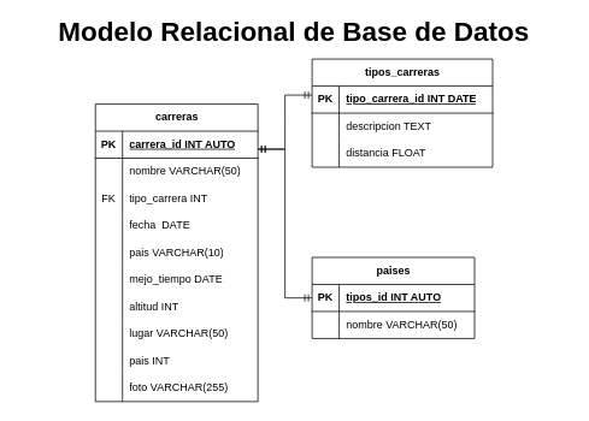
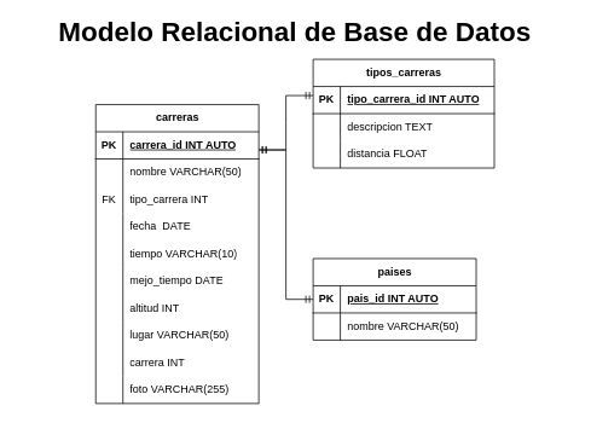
  <mxCell id="0" />
  <mxCell id="1" parent="0" />
  <mxCell id="2" value="carreras" style="shape=table;startSize=30;container=1;collapsible=1;childLayout=tableLayout;fixedRows=1;rowLines=0;fontStyle=1;align=center;resizeLast=1;html=1;" vertex="1" parent="1"><mxGeometry x="105" y="115" width="180" height="330" as="geometry" /></mxCell>
  <mxCell id="3" value="" style="shape=tableRow;horizontal=0;startSize=0;swimlaneHead=0;swimlaneBody=0;fillColor=none;collapsible=0;dropTarget=0;points=[[0,0.5],[1,0.5]];portConstraint=eastwest;top=0;left=0;right=0;bottom=1;" vertex="1" parent="2"><mxGeometry y="30" width="180" height="30" as="geometry" /></mxCell>
  <mxCell id="4" value="PK" style="shape=partialRectangle;connectable=0;fillColor=none;top=0;left=0;bottom=0;right=0;fontStyle=1;overflow=hidden;whiteSpace=wrap;html=1;" vertex="1" parent="3"><mxGeometry width="30" height="30" as="geometry"><mxRectangle width="30" height="30" as="alternateBounds" /></mxGeometry></mxCell>
  <mxCell id="5" value="carrera_id INT AUTO" style="shape=partialRectangle;connectable=0;fillColor=none;top=0;left=0;bottom=0;right=0;align=left;spacingLeft=6;fontStyle=5;overflow=hidden;whiteSpace=wrap;html=1;" vertex="1" parent="3"><mxGeometry x="30" width="150" height="30" as="geometry"><mxRectangle width="150" height="30" as="alternateBounds" /></mxGeometry></mxCell>
  <mxCell id="6" value="" style="shape=tableRow;horizontal=0;startSize=0;swimlaneHead=0;swimlaneBody=0;fillColor=none;collapsible=0;dropTarget=0;points=[[0,0.5],[1,0.5]];portConstraint=eastwest;top=0;left=0;right=0;bottom=0;" vertex="1" parent="2"><mxGeometry y="60" width="180" height="30" as="geometry" /></mxCell>
  <mxCell id="7" value="" style="shape=partialRectangle;connectable=0;fillColor=none;top=0;left=0;bottom=0;right=0;editable=1;overflow=hidden;whiteSpace=wrap;html=1;" vertex="1" parent="6"><mxGeometry width="30" height="30" as="geometry"><mxRectangle width="30" height="30" as="alternateBounds" /></mxGeometry></mxCell>
  <mxCell id="8" value="nombre VARCHAR(50)" style="shape=partialRectangle;connectable=0;fillColor=none;top=0;left=0;bottom=0;right=0;align=left;spacingLeft=6;overflow=hidden;whiteSpace=wrap;html=1;" vertex="1" parent="6"><mxGeometry x="30" width="150" height="30" as="geometry"><mxRectangle width="150" height="30" as="alternateBounds" /></mxGeometry></mxCell>
  <mxCell id="9" value="" style="shape=tableRow;horizontal=0;startSize=0;swimlaneHead=0;swimlaneBody=0;fillColor=none;collapsible=0;dropTarget=0;points=[[0,0.5],[1,0.5]];portConstraint=eastwest;top=0;left=0;right=0;bottom=0;" vertex="1" parent="2"><mxGeometry y="90" width="180" height="30" as="geometry" /></mxCell>
  <mxCell id="10" value="FK" style="shape=partialRectangle;connectable=0;fillColor=none;top=0;left=0;bottom=0;right=0;editable=1;overflow=hidden;whiteSpace=wrap;html=1;" vertex="1" parent="9"><mxGeometry width="30" height="30" as="geometry"><mxRectangle width="30" height="30" as="alternateBounds" /></mxGeometry></mxCell>
  <mxCell id="11" value="tipo_carrera INT" style="shape=partialRectangle;connectable=0;fillColor=none;top=0;left=0;bottom=0;right=0;align=left;spacingLeft=6;overflow=hidden;whiteSpace=wrap;html=1;" vertex="1" parent="9"><mxGeometry x="30" width="150" height="30" as="geometry"><mxRectangle width="150" height="30" as="alternateBounds" /></mxGeometry></mxCell>
  <mxCell id="12" value="" style="shape=tableRow;horizontal=0;startSize=0;swimlaneHead=0;swimlaneBody=0;fillColor=none;collapsible=0;dropTarget=0;points=[[0,0.5],[1,0.5]];portConstraint=eastwest;top=0;left=0;right=0;bottom=0;" vertex="1" parent="2"><mxGeometry y="120" width="180" height="30" as="geometry" /></mxCell>
  <mxCell id="13" value="" style="shape=partialRectangle;connectable=0;fillColor=none;top=0;left=0;bottom=0;right=0;editable=1;overflow=hidden;whiteSpace=wrap;html=1;" vertex="1" parent="12"><mxGeometry width="30" height="30" as="geometry"><mxRectangle width="30" height="30" as="alternateBounds" /></mxGeometry></mxCell>
  <mxCell id="14" value="fecha&amp;nbsp; DATE" style="shape=partialRectangle;connectable=0;fillColor=none;top=0;left=0;bottom=0;right=0;align=left;spacingLeft=6;overflow=hidden;whiteSpace=wrap;html=1;" vertex="1" parent="12"><mxGeometry x="30" width="150" height="30" as="geometry"><mxRectangle width="150" height="30" as="alternateBounds" /></mxGeometry></mxCell>
  <mxCell id="15" value="" style="shape=tableRow;horizontal=0;startSize=0;swimlaneHead=0;swimlaneBody=0;fillColor=none;collapsible=0;dropTarget=0;points=[[0,0.5],[1,0.5]];portConstraint=eastwest;top=0;left=0;right=0;bottom=0;" vertex="1" parent="2"><mxGeometry y="150" width="180" height="30" as="geometry" /></mxCell>
  <mxCell id="16" value="" style="shape=partialRectangle;connectable=0;fillColor=none;top=0;left=0;bottom=0;right=0;editable=1;overflow=hidden;whiteSpace=wrap;html=1;" vertex="1" parent="15"><mxGeometry width="30" height="30" as="geometry"><mxRectangle width="30" height="30" as="alternateBounds" /></mxGeometry></mxCell>
- <mxCell id="17" value="pais VARCHAR(10)" style="shape=partialRectangle;connectable=0;fillColor=none;top=0;left=0;bottom=0;right=0;align=left;spacingLeft=6;overflow=hidden;whiteSpace=wrap;html=1;" vertex="1" parent="15"><mxGeometry x="30" width="150" height="30" as="geometry"><mxRectangle width="150" height="30" as="alternateBounds" /></mxGeometry></mxCell>
+ <mxCell id="17" value="tiempo VARCHAR(10)" style="shape=partialRectangle;connectable=0;fillColor=none;top=0;left=0;bottom=0;right=0;align=left;spacingLeft=6;overflow=hidden;whiteSpace=wrap;html=1;" vertex="1" parent="15"><mxGeometry x="30" width="150" height="30" as="geometry"><mxRectangle width="150" height="30" as="alternateBounds" /></mxGeometry></mxCell>
  <mxCell id="18" value="" style="shape=tableRow;horizontal=0;startSize=0;swimlaneHead=0;swimlaneBody=0;fillColor=none;collapsible=0;dropTarget=0;points=[[0,0.5],[1,0.5]];portConstraint=eastwest;top=0;left=0;right=0;bottom=0;" vertex="1" parent="2"><mxGeometry y="180" width="180" height="30" as="geometry" /></mxCell>
  <mxCell id="19" value="" style="shape=partialRectangle;connectable=0;fillColor=none;top=0;left=0;bottom=0;right=0;editable=1;overflow=hidden;whiteSpace=wrap;html=1;" vertex="1" parent="18"><mxGeometry width="30" height="30" as="geometry"><mxRectangle width="30" height="30" as="alternateBounds" /></mxGeometry></mxCell>
  <mxCell id="20" value="mejo_tiempo DATE" style="shape=partialRectangle;connectable=0;fillColor=none;top=0;left=0;bottom=0;right=0;align=left;spacingLeft=6;overflow=hidden;whiteSpace=wrap;html=1;" vertex="1" parent="18"><mxGeometry x="30" width="150" height="30" as="geometry"><mxRectangle width="150" height="30" as="alternateBounds" /></mxGeometry></mxCell>
  <mxCell id="21" value="" style="shape=tableRow;horizontal=0;startSize=0;swimlaneHead=0;swimlaneBody=0;fillColor=none;collapsible=0;dropTarget=0;points=[[0,0.5],[1,0.5]];portConstraint=eastwest;top=0;left=0;right=0;bottom=0;" vertex="1" parent="2"><mxGeometry y="210" width="180" height="30" as="geometry" /></mxCell>
  <mxCell id="22" value="" style="shape=partialRectangle;connectable=0;fillColor=none;top=0;left=0;bottom=0;right=0;editable=1;overflow=hidden;whiteSpace=wrap;html=1;" vertex="1" parent="21"><mxGeometry width="30" height="30" as="geometry"><mxRectangle width="30" height="30" as="alternateBounds" /></mxGeometry></mxCell>
  <mxCell id="23" value="altitud INT" style="shape=partialRectangle;connectable=0;fillColor=none;top=0;left=0;bottom=0;right=0;align=left;spacingLeft=6;overflow=hidden;whiteSpace=wrap;html=1;" vertex="1" parent="21"><mxGeometry x="30" width="150" height="30" as="geometry"><mxRectangle width="150" height="30" as="alternateBounds" /></mxGeometry></mxCell>
  <mxCell id="24" value="" style="shape=tableRow;horizontal=0;startSize=0;swimlaneHead=0;swimlaneBody=0;fillColor=none;collapsible=0;dropTarget=0;points=[[0,0.5],[1,0.5]];portConstraint=eastwest;top=0;left=0;right=0;bottom=0;" vertex="1" parent="2"><mxGeometry y="240" width="180" height="30" as="geometry" /></mxCell>
  <mxCell id="25" value="" style="shape=partialRectangle;connectable=0;fillColor=none;top=0;left=0;bottom=0;right=0;editable=1;overflow=hidden;whiteSpace=wrap;html=1;" vertex="1" parent="24"><mxGeometry width="30" height="30" as="geometry"><mxRectangle width="30" height="30" as="alternateBounds" /></mxGeometry></mxCell>
  <mxCell id="26" value="lugar VARCHAR(50)" style="shape=partialRectangle;connectable=0;fillColor=none;top=0;left=0;bottom=0;right=0;align=left;spacingLeft=6;overflow=hidden;whiteSpace=wrap;html=1;" vertex="1" parent="24"><mxGeometry x="30" width="150" height="30" as="geometry"><mxRectangle width="150" height="30" as="alternateBounds" /></mxGeometry></mxCell>
  <mxCell id="27" value="" style="shape=tableRow;horizontal=0;startSize=0;swimlaneHead=0;swimlaneBody=0;fillColor=none;collapsible=0;dropTarget=0;points=[[0,0.5],[1,0.5]];portConstraint=eastwest;top=0;left=0;right=0;bottom=0;" vertex="1" parent="2"><mxGeometry y="270" width="180" height="30" as="geometry" /></mxCell>
  <mxCell id="28" value="" style="shape=partialRectangle;connectable=0;fillColor=none;top=0;left=0;bottom=0;right=0;editable=1;overflow=hidden;whiteSpace=wrap;html=1;" vertex="1" parent="27"><mxGeometry width="30" height="30" as="geometry"><mxRectangle width="30" height="30" as="alternateBounds" /></mxGeometry></mxCell>
- <mxCell id="29" value="pais INT" style="shape=partialRectangle;connectable=0;fillColor=none;top=0;left=0;bottom=0;right=0;align=left;spacingLeft=6;overflow=hidden;whiteSpace=wrap;html=1;" vertex="1" parent="27"><mxGeometry x="30" width="150" height="30" as="geometry"><mxRectangle width="150" height="30" as="alternateBounds" /></mxGeometry></mxCell>
+ <mxCell id="29" value="carrera INT" style="shape=partialRectangle;connectable=0;fillColor=none;top=0;left=0;bottom=0;right=0;align=left;spacingLeft=6;overflow=hidden;whiteSpace=wrap;html=1;" vertex="1" parent="27"><mxGeometry x="30" width="150" height="30" as="geometry"><mxRectangle width="150" height="30" as="alternateBounds" /></mxGeometry></mxCell>
  <mxCell id="30" value="" style="shape=tableRow;horizontal=0;startSize=0;swimlaneHead=0;swimlaneBody=0;fillColor=none;collapsible=0;dropTarget=0;points=[[0,0.5],[1,0.5]];portConstraint=eastwest;top=0;left=0;right=0;bottom=0;" vertex="1" parent="2"><mxGeometry y="300" width="180" height="30" as="geometry" /></mxCell>
  <mxCell id="31" value="" style="shape=partialRectangle;connectable=0;fillColor=none;top=0;left=0;bottom=0;right=0;editable=1;overflow=hidden;whiteSpace=wrap;html=1;" vertex="1" parent="30"><mxGeometry width="30" height="30" as="geometry"><mxRectangle width="30" height="30" as="alternateBounds" /></mxGeometry></mxCell>
  <mxCell id="32" value="foto VARCHAR(255)" style="shape=partialRectangle;connectable=0;fillColor=none;top=0;left=0;bottom=0;right=0;align=left;spacingLeft=6;overflow=hidden;whiteSpace=wrap;html=1;" vertex="1" parent="30"><mxGeometry x="30" width="150" height="30" as="geometry"><mxRectangle width="150" height="30" as="alternateBounds" /></mxGeometry></mxCell>
  <mxCell id="33" value="tipos_carreras" style="shape=table;startSize=30;container=1;collapsible=1;childLayout=tableLayout;fixedRows=1;rowLines=0;fontStyle=1;align=center;resizeLast=1;html=1;" vertex="1" parent="1"><mxGeometry x="345" y="65" width="200" height="120" as="geometry" /></mxCell>
  <mxCell id="34" value="" style="shape=tableRow;horizontal=0;startSize=0;swimlaneHead=0;swimlaneBody=0;fillColor=none;collapsible=0;dropTarget=0;points=[[0,0.5],[1,0.5]];portConstraint=eastwest;top=0;left=0;right=0;bottom=1;" vertex="1" parent="33"><mxGeometry y="30" width="200" height="30" as="geometry" /></mxCell>
  <mxCell id="35" value="PK" style="shape=partialRectangle;connectable=0;fillColor=none;top=0;left=0;bottom=0;right=0;fontStyle=1;overflow=hidden;whiteSpace=wrap;html=1;" vertex="1" parent="34"><mxGeometry width="30" height="30" as="geometry"><mxRectangle width="30" height="30" as="alternateBounds" /></mxGeometry></mxCell>
- <mxCell id="36" value="tipo_carrera_id INT DATE" style="shape=partialRectangle;connectable=0;fillColor=none;top=0;left=0;bottom=0;right=0;align=left;spacingLeft=6;fontStyle=5;overflow=hidden;whiteSpace=wrap;html=1;" vertex="1" parent="34"><mxGeometry x="30" width="170" height="30" as="geometry"><mxRectangle width="170" height="30" as="alternateBounds" /></mxGeometry></mxCell>
+ <mxCell id="36" value="tipo_carrera_id INT AUTO" style="shape=partialRectangle;connectable=0;fillColor=none;top=0;left=0;bottom=0;right=0;align=left;spacingLeft=6;fontStyle=5;overflow=hidden;whiteSpace=wrap;html=1;" vertex="1" parent="34"><mxGeometry x="30" width="170" height="30" as="geometry"><mxRectangle width="170" height="30" as="alternateBounds" /></mxGeometry></mxCell>
  <mxCell id="37" value="" style="shape=tableRow;horizontal=0;startSize=0;swimlaneHead=0;swimlaneBody=0;fillColor=none;collapsible=0;dropTarget=0;points=[[0,0.5],[1,0.5]];portConstraint=eastwest;top=0;left=0;right=0;bottom=0;" vertex="1" parent="33"><mxGeometry y="60" width="200" height="30" as="geometry" /></mxCell>
  <mxCell id="38" value="" style="shape=partialRectangle;connectable=0;fillColor=none;top=0;left=0;bottom=0;right=0;editable=1;overflow=hidden;whiteSpace=wrap;html=1;" vertex="1" parent="37"><mxGeometry width="30" height="30" as="geometry"><mxRectangle width="30" height="30" as="alternateBounds" /></mxGeometry></mxCell>
  <mxCell id="39" value="descripcion TEXT" style="shape=partialRectangle;connectable=0;fillColor=none;top=0;left=0;bottom=0;right=0;align=left;spacingLeft=6;overflow=hidden;whiteSpace=wrap;html=1;" vertex="1" parent="37"><mxGeometry x="30" width="170" height="30" as="geometry"><mxRectangle width="170" height="30" as="alternateBounds" /></mxGeometry></mxCell>
  <mxCell id="40" value="" style="shape=tableRow;horizontal=0;startSize=0;swimlaneHead=0;swimlaneBody=0;fillColor=none;collapsible=0;dropTarget=0;points=[[0,0.5],[1,0.5]];portConstraint=eastwest;top=0;left=0;right=0;bottom=0;" vertex="1" parent="33"><mxGeometry y="90" width="200" height="30" as="geometry" /></mxCell>
  <mxCell id="41" value="" style="shape=partialRectangle;connectable=0;fillColor=none;top=0;left=0;bottom=0;right=0;editable=1;overflow=hidden;whiteSpace=wrap;html=1;" vertex="1" parent="40"><mxGeometry width="30" height="30" as="geometry"><mxRectangle width="30" height="30" as="alternateBounds" /></mxGeometry></mxCell>
  <mxCell id="42" value="distancia FLOAT" style="shape=partialRectangle;connectable=0;fillColor=none;top=0;left=0;bottom=0;right=0;align=left;spacingLeft=6;overflow=hidden;whiteSpace=wrap;html=1;" vertex="1" parent="40"><mxGeometry x="30" width="170" height="30" as="geometry"><mxRectangle width="170" height="30" as="alternateBounds" /></mxGeometry></mxCell>
  <mxCell id="43" value="paises" style="shape=table;startSize=30;container=1;collapsible=1;childLayout=tableLayout;fixedRows=1;rowLines=0;fontStyle=1;align=center;resizeLast=1;html=1;" vertex="1" parent="1"><mxGeometry x="345" y="285" width="180" height="90" as="geometry" /></mxCell>
  <mxCell id="44" value="" style="shape=tableRow;horizontal=0;startSize=0;swimlaneHead=0;swimlaneBody=0;fillColor=none;collapsible=0;dropTarget=0;points=[[0,0.5],[1,0.5]];portConstraint=eastwest;top=0;left=0;right=0;bottom=1;" vertex="1" parent="43"><mxGeometry y="30" width="180" height="30" as="geometry" /></mxCell>
  <mxCell id="45" value="PK" style="shape=partialRectangle;connectable=0;fillColor=none;top=0;left=0;bottom=0;right=0;fontStyle=1;overflow=hidden;whiteSpace=wrap;html=1;" vertex="1" parent="44"><mxGeometry width="30" height="30" as="geometry"><mxRectangle width="30" height="30" as="alternateBounds" /></mxGeometry></mxCell>
- <mxCell id="46" value="tipos_id INT AUTO" style="shape=partialRectangle;connectable=0;fillColor=none;top=0;left=0;bottom=0;right=0;align=left;spacingLeft=6;fontStyle=5;overflow=hidden;whiteSpace=wrap;html=1;" vertex="1" parent="44"><mxGeometry x="30" width="150" height="30" as="geometry"><mxRectangle width="150" height="30" as="alternateBounds" /></mxGeometry></mxCell>
+ <mxCell id="46" value="pais_id INT AUTO" style="shape=partialRectangle;connectable=0;fillColor=none;top=0;left=0;bottom=0;right=0;align=left;spacingLeft=6;fontStyle=5;overflow=hidden;whiteSpace=wrap;html=1;" vertex="1" parent="44"><mxGeometry x="30" width="150" height="30" as="geometry"><mxRectangle width="150" height="30" as="alternateBounds" /></mxGeometry></mxCell>
  <mxCell id="47" value="" style="shape=tableRow;horizontal=0;startSize=0;swimlaneHead=0;swimlaneBody=0;fillColor=none;collapsible=0;dropTarget=0;points=[[0,0.5],[1,0.5]];portConstraint=eastwest;top=0;left=0;right=0;bottom=0;" vertex="1" parent="43"><mxGeometry y="60" width="180" height="30" as="geometry" /></mxCell>
  <mxCell id="48" value="" style="shape=partialRectangle;connectable=0;fillColor=none;top=0;left=0;bottom=0;right=0;editable=1;overflow=hidden;whiteSpace=wrap;html=1;" vertex="1" parent="47"><mxGeometry width="30" height="30" as="geometry"><mxRectangle width="30" height="30" as="alternateBounds" /></mxGeometry></mxCell>
  <mxCell id="49" value="nombre VARCHAR(50)" style="shape=partialRectangle;connectable=0;fillColor=none;top=0;left=0;bottom=0;right=0;align=left;spacingLeft=6;overflow=hidden;whiteSpace=wrap;html=1;" vertex="1" parent="47"><mxGeometry x="30" width="150" height="30" as="geometry"><mxRectangle width="150" height="30" as="alternateBounds" /></mxGeometry></mxCell>
  <mxCell id="50" value="" style="edgeStyle=entityRelationEdgeStyle;fontSize=12;html=1;endArrow=ERmandOne;startArrow=ERmandOne;rounded=0;" edge="1" parent="1"><mxGeometry width="100" height="100" relative="1" as="geometry"><mxPoint x="285" y="165" as="sourcePoint" /><mxPoint x="345" y="105" as="targetPoint" /><Array as="points"><mxPoint x="295" y="165" /><mxPoint x="305" y="165" /><mxPoint x="325" y="160" /></Array></mxGeometry></mxCell>
  <mxCell id="51" value="" style="edgeStyle=entityRelationEdgeStyle;fontSize=12;html=1;endArrow=ERmandOne;startArrow=ERmandOne;rounded=0;" edge="1" parent="1"><mxGeometry width="100" height="100" relative="1" as="geometry"><mxPoint x="285" y="165" as="sourcePoint" /><mxPoint x="345" y="330" as="targetPoint" /><Array as="points"><mxPoint x="329" y="165" /><mxPoint x="329" y="165" /><mxPoint x="345" y="335" /><mxPoint x="345" y="335" /><mxPoint x="329" y="165" /><mxPoint x="329" y="165" /><mxPoint x="329" y="195" /><mxPoint x="299" y="195" /><mxPoint x="409" y="235" /><mxPoint x="339" y="245" /><mxPoint x="309" y="185" /><mxPoint x="329" y="155" /></Array></mxGeometry></mxCell>
  <mxCell id="52" value="&lt;font style=&quot;font-size: 30px;&quot;&gt;&lt;b&gt;Modelo Relacional de Base de Datos&lt;/b&gt;&lt;/font&gt;" style="text;strokeColor=none;align=center;fillColor=none;html=1;verticalAlign=middle;whiteSpace=wrap;rounded=0;" vertex="1" parent="1"><mxGeometry x="20" y="20" width="610" height="30" as="geometry" /></mxCell>
